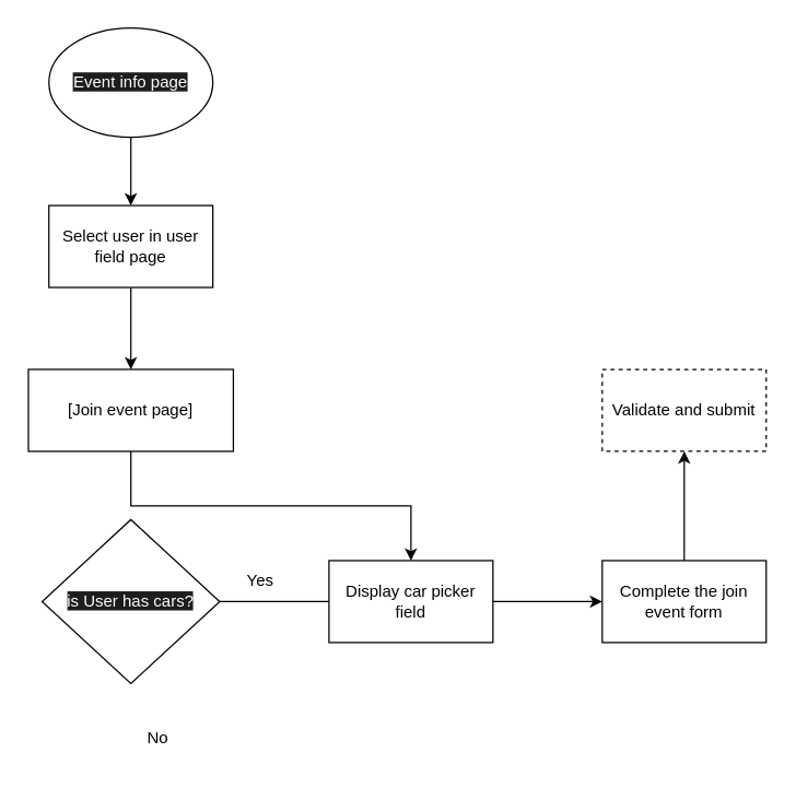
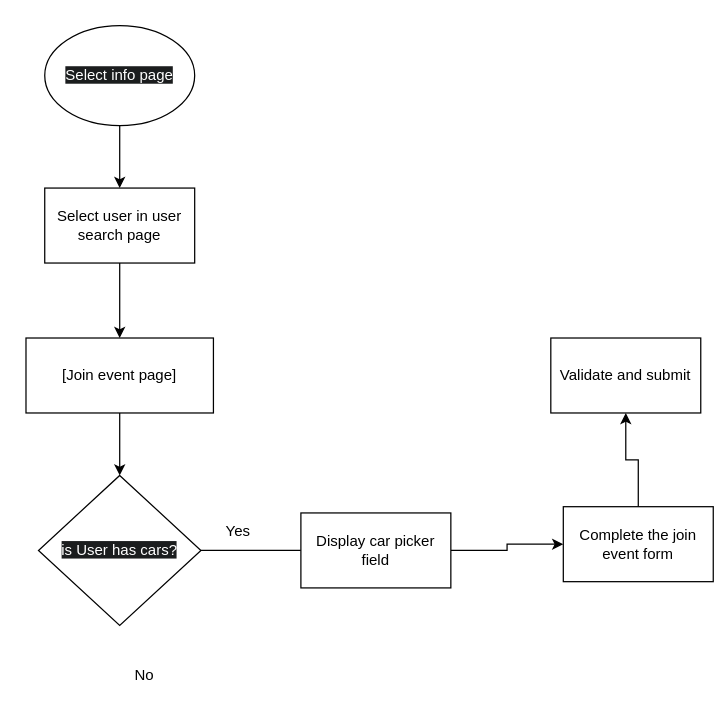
  <mxCell id="0" />
  <mxCell id="1" parent="0" />
  <mxCell id="2" value="" style="edgeStyle=orthogonalEdgeStyle;rounded=0;orthogonalLoop=1;jettySize=auto;html=1;" edge="1" parent="1" source="3" target="5"><mxGeometry relative="1" as="geometry" /></mxCell>
- <mxCell id="3" value="&lt;meta charset=&quot;utf-8&quot;&gt;&lt;span style=&quot;color: rgb(255, 255, 255); font-family: Helvetica; font-size: 12px; font-style: normal; font-variant-ligatures: normal; font-variant-caps: normal; font-weight: 400; letter-spacing: normal; orphans: 2; text-align: center; text-indent: 0px; text-transform: none; widows: 2; word-spacing: 0px; -webkit-text-stroke-width: 0px; white-space: normal; background-color: rgb(27, 29, 30); text-decoration-thickness: initial; text-decoration-style: initial; text-decoration-color: initial; display: inline !important; float: none;&quot;&gt;Event info page&lt;/span&gt;" style="ellipse;whiteSpace=wrap;html=1;" vertex="1" parent="1"><mxGeometry x="35" y="20" width="120" height="80" as="geometry" /></mxCell>
+ <mxCell id="3" value="&lt;meta charset=&quot;utf-8&quot;&gt;&lt;span style=&quot;color: rgb(255, 255, 255); font-family: Helvetica; font-size: 12px; font-style: normal; font-variant-ligatures: normal; font-variant-caps: normal; font-weight: 400; letter-spacing: normal; orphans: 2; text-align: center; text-indent: 0px; text-transform: none; widows: 2; word-spacing: 0px; -webkit-text-stroke-width: 0px; white-space: normal; background-color: rgb(27, 29, 30); text-decoration-thickness: initial; text-decoration-style: initial; text-decoration-color: initial; display: inline !important; float: none;&quot;&gt;Select info page&lt;/span&gt;" style="ellipse;whiteSpace=wrap;html=1;" vertex="1" parent="1"><mxGeometry x="35" y="20" width="120" height="80" as="geometry" /></mxCell>
  <mxCell id="4" value="" style="edgeStyle=orthogonalEdgeStyle;rounded=0;orthogonalLoop=1;jettySize=auto;html=1;" edge="1" parent="1" source="5" target="7"><mxGeometry relative="1" as="geometry" /></mxCell>
- <mxCell id="5" value="Select user in user field page" style="rounded=0;whiteSpace=wrap;html=1;" vertex="1" parent="1"><mxGeometry x="35" y="150" width="120" height="60" as="geometry" /></mxCell>
- <mxCell id="6" style="edgeStyle=orthogonalEdgeStyle;rounded=0;orthogonalLoop=1;jettySize=auto;html=1;exitX=0.5;exitY=1;exitDx=0;exitDy=0;" edge="1" parent="1" source="7" target="12"><mxGeometry relative="1" as="geometry" /></mxCell>
+ <mxCell id="5" value="Select user in user search page" style="rounded=0;whiteSpace=wrap;html=1;" vertex="1" parent="1"><mxGeometry x="35" y="150" width="120" height="60" as="geometry" /></mxCell>
+ <mxCell id="6" style="edgeStyle=orthogonalEdgeStyle;rounded=0;orthogonalLoop=1;jettySize=auto;html=1;exitX=0.5;exitY=1;exitDx=0;exitDy=0;entryX=0.5;entryY=0;entryDx=0;entryDy=0;" edge="1" parent="1" source="7" target="9"><mxGeometry relative="1" as="geometry" /></mxCell>
  <mxCell id="7" value="[Join event page]" style="rounded=0;whiteSpace=wrap;html=1;align=center;spacing=16;labelPosition=center;verticalLabelPosition=middle;verticalAlign=middle;" vertex="1" parent="1"><mxGeometry x="20" y="270" width="150" height="60" as="geometry" /></mxCell>
  <mxCell id="8" value="" style="edgeStyle=orthogonalEdgeStyle;rounded=0;orthogonalLoop=1;jettySize=auto;html=1;endArrow=none;" edge="1" parent="1" source="9" target="12"><mxGeometry relative="1" as="geometry" /></mxCell>
  <mxCell id="9" value="&lt;span style=&quot;color: rgb(255, 255, 255); font-family: Helvetica; font-size: 12px; font-style: normal; font-variant-ligatures: normal; font-variant-caps: normal; font-weight: 400; letter-spacing: normal; orphans: 2; text-align: center; text-indent: 0px; text-transform: none; widows: 2; word-spacing: 0px; -webkit-text-stroke-width: 0px; white-space: normal; background-color: rgb(27, 29, 30); text-decoration-thickness: initial; text-decoration-style: initial; text-decoration-color: initial; float: none; display: inline !important;&quot;&gt;is User has cars?&lt;/span&gt;" style="rhombus;whiteSpace=wrap;html=1;" vertex="1" parent="1"><mxGeometry x="30" y="380" width="130" height="120" as="geometry" /></mxCell>
  <mxCell id="10" value="Yes" style="text;html=1;align=center;verticalAlign=middle;whiteSpace=wrap;rounded=0;" vertex="1" parent="1"><mxGeometry x="160" y="410" width="60" height="30" as="geometry" /></mxCell>
  <mxCell id="11" value="" style="edgeStyle=orthogonalEdgeStyle;rounded=0;orthogonalLoop=1;jettySize=auto;html=1;" edge="1" parent="1" source="12" target="15"><mxGeometry relative="1" as="geometry" /></mxCell>
  <mxCell id="12" value="Display car picker field" style="whiteSpace=wrap;html=1;" vertex="1" parent="1"><mxGeometry x="240" y="410" width="120" height="60" as="geometry" /></mxCell>
  <mxCell id="13" value="No" style="text;html=1;align=center;verticalAlign=middle;whiteSpace=wrap;rounded=0;" vertex="1" parent="1"><mxGeometry x="85" y="525" width="60" height="30" as="geometry" /></mxCell>
  <mxCell id="14" value="" style="edgeStyle=orthogonalEdgeStyle;rounded=0;orthogonalLoop=1;jettySize=auto;html=1;" edge="1" parent="1" source="15" target="16"><mxGeometry relative="1" as="geometry" /></mxCell>
- <mxCell id="15" value="Complete the join event form" style="whiteSpace=wrap;html=1;" vertex="1" parent="1"><mxGeometry x="440" y="410" width="120" height="60" as="geometry" /></mxCell>
- <mxCell id="16" value="Validate and submit" style="whiteSpace=wrap;html=1;dashed=1;" vertex="1" parent="1"><mxGeometry x="440" y="270" width="120" height="60" as="geometry" /></mxCell>
+ <mxCell id="15" value="Complete the join event form" style="whiteSpace=wrap;html=1;" vertex="1" parent="1"><mxGeometry x="450" y="405" width="120" height="60" as="geometry" /></mxCell>
+ <mxCell id="16" value="Validate and submit" style="whiteSpace=wrap;html=1;" vertex="1" parent="1"><mxGeometry x="440" y="270" width="120" height="60" as="geometry" /></mxCell>
